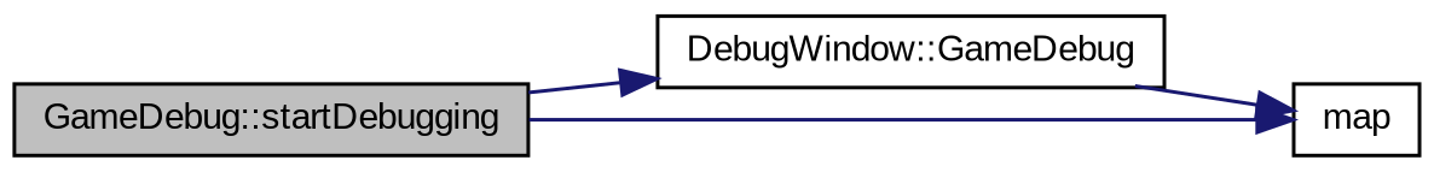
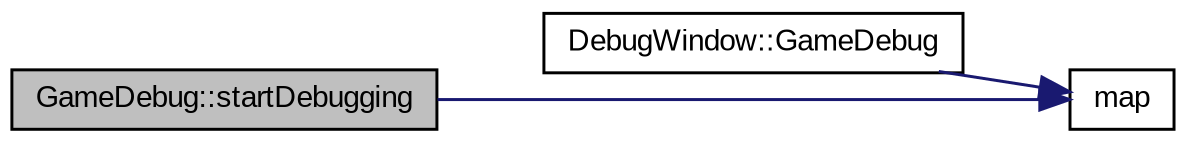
  digraph {
    fontname="Liberation Sans"
    rankdir=LR
    node [color=black fillcolor=white fontname="Liberation Sans" fontsize=10 shape=record style=filled]
    edge [color=midnightblue fontname="Liberation Sans" fontsize=10 labelfontname=Helvetica labelfontsize=10 style=solid]
    n1 [fillcolor=grey75 fontcolor=black height=0.2 label="GameDebug::startDebugging" width=0.4]
    n2 [height=0.2 label="DebugWindow::GameDebug" width=0.4]
    n3 [height=0.2 label=map width=0.4]
-   n1 -> n2
    n1 -> n3
    n2 -> n3
  }
